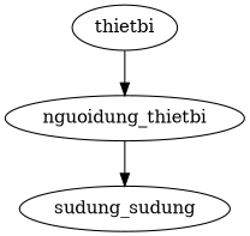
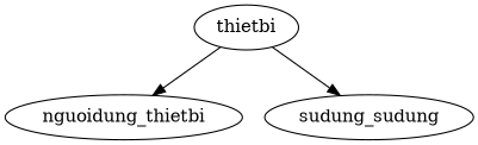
  digraph {
    n1 [label=thietbi]
    n2 [label=nguoidung_thietbi]
    n3 [label=sudung_sudung]
    n1 -> n2
-   n2 -> n3
+   n1 -> n3
  }
